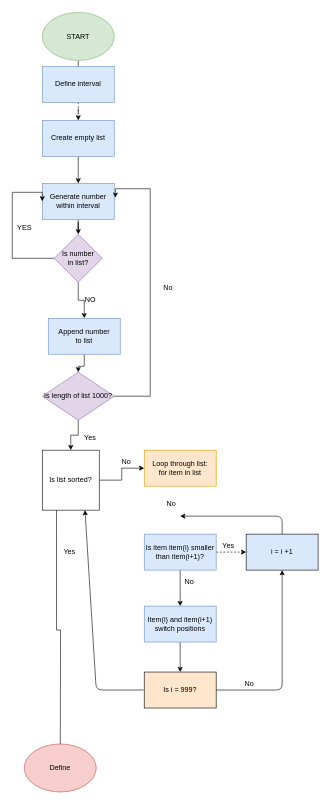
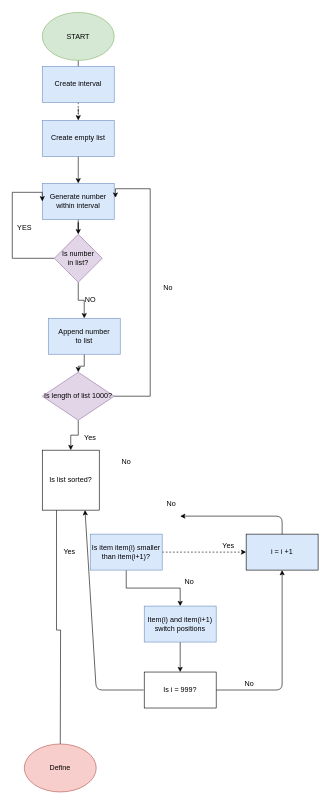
  <mxCell id="0" />
  <mxCell id="1" parent="0" />
  <mxCell id="2" value="" style="edgeStyle=orthogonalEdgeStyle;rounded=0;orthogonalLoop=1;jettySize=auto;html=1;" edge="1" parent="1" source="3"><mxGeometry relative="1" as="geometry"><mxPoint x="130" y="110" as="targetPoint" /></mxGeometry></mxCell>
  <mxCell id="3" value="START" style="ellipse;whiteSpace=wrap;html=1;fillColor=#d5e8d4;strokeColor=#82b366;" vertex="1" parent="1"><mxGeometry x="70" y="20" width="120" height="80" as="geometry" /></mxCell>
  <mxCell id="4" value="" style="edgeStyle=orthogonalEdgeStyle;rounded=0;orthogonalLoop=1;jettySize=auto;html=1;" edge="1" parent="1" source="5" target="7"><mxGeometry relative="1" as="geometry" /></mxCell>
  <mxCell id="5" value="Create empty list" style="whiteSpace=wrap;html=1;fillColor=#dae8fc;strokeColor=#6c8ebf;" vertex="1" parent="1"><mxGeometry x="70" y="200" width="120" height="60" as="geometry" /></mxCell>
  <mxCell id="6" value="" style="edgeStyle=orthogonalEdgeStyle;rounded=0;orthogonalLoop=1;jettySize=auto;html=1;" edge="1" parent="1" source="7" target="10"><mxGeometry relative="1" as="geometry" /></mxCell>
  <mxCell id="7" value="Generate number within interval" style="whiteSpace=wrap;html=1;fillColor=#dae8fc;strokeColor=#6c8ebf;" vertex="1" parent="1"><mxGeometry x="70" y="305" width="120" height="60" as="geometry" /></mxCell>
  <mxCell id="8" value="" style="edgeStyle=orthogonalEdgeStyle;rounded=0;orthogonalLoop=1;jettySize=auto;html=1;" edge="1" parent="1" source="10" target="12"><mxGeometry relative="1" as="geometry" /></mxCell>
  <mxCell id="9" value="" style="edgeStyle=orthogonalEdgeStyle;rounded=0;orthogonalLoop=1;jettySize=auto;html=1;entryX=0;entryY=0.5;entryDx=0;entryDy=0;" edge="1" parent="1" source="10" target="7"><mxGeometry relative="1" as="geometry"><mxPoint x="20" y="280" as="targetPoint" /><Array as="points"><mxPoint x="20" y="430" /><mxPoint x="20" y="320" /></Array></mxGeometry></mxCell>
  <mxCell id="10" value="Is number &lt;br&gt;in list?" style="rhombus;whiteSpace=wrap;html=1;fillColor=#e1d5e7;strokeColor=#9673a6;" vertex="1" parent="1"><mxGeometry x="90" y="390" width="80" height="80" as="geometry" /></mxCell>
  <mxCell id="11" value="" style="edgeStyle=orthogonalEdgeStyle;rounded=0;orthogonalLoop=1;jettySize=auto;html=1;" edge="1" parent="1" source="12" target="22"><mxGeometry relative="1" as="geometry" /></mxCell>
  <mxCell id="12" value="Append number &lt;br&gt;to list" style="whiteSpace=wrap;html=1;fillColor=#dae8fc;strokeColor=#6c8ebf;" vertex="1" parent="1"><mxGeometry x="80" y="530" width="120" height="60" as="geometry" /></mxCell>
  <mxCell id="13" value="NO" style="text;html=1;align=center;verticalAlign=middle;resizable=0;points=[];autosize=1;" vertex="1" parent="1"><mxGeometry x="135" y="490" width="30" height="20" as="geometry" /></mxCell>
  <mxCell id="14" value="YES" style="text;html=1;align=center;verticalAlign=middle;resizable=0;points=[];autosize=1;" vertex="1" parent="1"><mxGeometry x="20" y="370" width="40" height="20" as="geometry" /></mxCell>
  <mxCell id="15" value="" style="edgeStyle=orthogonalEdgeStyle;rounded=0;orthogonalLoop=1;jettySize=auto;html=1;dashed=1;" edge="1" parent="1" source="16" target="5"><mxGeometry relative="1" as="geometry" /></mxCell>
- <mxCell id="16" value="Define interval" style="rounded=0;whiteSpace=wrap;html=1;fillColor=#dae8fc;strokeColor=#6c8ebf;" vertex="1" parent="1"><mxGeometry x="70" y="110" width="120" height="60" as="geometry" /></mxCell>
+ <mxCell id="16" value="Create interval" style="rounded=0;whiteSpace=wrap;html=1;fillColor=#dae8fc;strokeColor=#6c8ebf;" vertex="1" parent="1"><mxGeometry x="70" y="110" width="120" height="60" as="geometry" /></mxCell>
  <mxCell id="17" style="edgeStyle=orthogonalEdgeStyle;rounded=0;orthogonalLoop=1;jettySize=auto;html=1;exitX=1;exitY=0.5;exitDx=0;exitDy=0;entryX=1.017;entryY=0.4;entryDx=0;entryDy=0;entryPerimeter=0;" edge="1" parent="1" target="7"><mxGeometry relative="1" as="geometry"><mxPoint x="250" y="310" as="targetPoint" /><mxPoint x="190" y="660" as="sourcePoint" /><Array as="points"><mxPoint x="250" y="660" /><mxPoint x="250" y="314" /></Array></mxGeometry></mxCell>
  <mxCell id="18" value="No" style="text;html=1;strokeColor=none;fillColor=none;align=center;verticalAlign=middle;whiteSpace=wrap;rounded=0;" vertex="1" parent="1"><mxGeometry x="260" y="470" width="40" height="20" as="geometry" /></mxCell>
- <mxCell id="19" value="Loop through list:&lt;br&gt;for item in list" style="whiteSpace=wrap;html=1;fillColor=#ffe6cc;strokeColor=#d79b00;" vertex="1" parent="1"><mxGeometry x="240" y="750" width="120" height="60" as="geometry" /></mxCell>
  <mxCell id="20" value="Yes" style="text;html=1;strokeColor=none;fillColor=none;align=center;verticalAlign=middle;whiteSpace=wrap;rounded=0;" vertex="1" parent="1"><mxGeometry x="130" y="720" width="40" height="20" as="geometry" /></mxCell>
  <mxCell id="21" value="" style="edgeStyle=orthogonalEdgeStyle;rounded=0;orthogonalLoop=1;jettySize=auto;html=1;" edge="1" parent="1" source="22" target="33"><mxGeometry relative="1" as="geometry" /></mxCell>
  <mxCell id="22" value="&lt;span&gt;Is length of list 1000?&lt;/span&gt;" style="rhombus;whiteSpace=wrap;html=1;fillColor=#e1d5e7;strokeColor=#9673a6;" vertex="1" parent="1"><mxGeometry x="70" y="620" width="120" height="80" as="geometry" /></mxCell>
  <mxCell id="23" value="" style="edgeStyle=orthogonalEdgeStyle;rounded=0;orthogonalLoop=1;jettySize=auto;html=1;" edge="1" parent="1" source="25" target="27"><mxGeometry relative="1" as="geometry" /></mxCell>
  <mxCell id="24" value="" style="edgeStyle=orthogonalEdgeStyle;rounded=0;orthogonalLoop=1;jettySize=auto;html=1;dashed=1;" edge="1" parent="1" source="25" target="28"><mxGeometry relative="1" as="geometry" /></mxCell>
- <mxCell id="25" value="Is item item(i) smaller than item(i+1)?" style="whiteSpace=wrap;html=1;fillColor=#dae8fc;strokeColor=#6c8ebf;" vertex="1" parent="1"><mxGeometry x="240" y="890" width="120" height="60" as="geometry" /></mxCell>
+ <mxCell id="25" value="Is item item(i) smaller than item(i+1)?" style="whiteSpace=wrap;html=1;fillColor=#dae8fc;strokeColor=#6c8ebf;" vertex="1" parent="1"><mxGeometry x="150" y="890" width="120" height="60" as="geometry" /></mxCell>
  <mxCell id="26" value="" style="edgeStyle=orthogonalEdgeStyle;rounded=0;orthogonalLoop=1;jettySize=auto;html=1;" edge="1" parent="1" source="27"><mxGeometry relative="1" as="geometry"><mxPoint x="300" y="1120" as="targetPoint" /></mxGeometry></mxCell>
  <mxCell id="27" value="Item(i) and item(i+1) switch positions" style="whiteSpace=wrap;html=1;fillColor=#dae8fc;strokeColor=#6c8ebf;" vertex="1" parent="1"><mxGeometry x="240" y="1010" width="120" height="60" as="geometry" /></mxCell>
  <mxCell id="28" value="i = i +1" style="rounded=0;whiteSpace=wrap;html=1;fillColor=#dae8fc;" vertex="1" parent="1"><mxGeometry x="410" y="890" width="120" height="60" as="geometry" /></mxCell>
  <mxCell id="29" value="No" style="text;html=1;align=center;verticalAlign=middle;resizable=0;points=[];autosize=1;" vertex="1" parent="1"><mxGeometry x="300" y="960" width="30" height="20" as="geometry" /></mxCell>
  <mxCell id="30" value="Yes" style="text;html=1;align=center;verticalAlign=middle;resizable=0;points=[];autosize=1;" vertex="1" parent="1"><mxGeometry x="360" y="900" width="40" height="20" as="geometry" /></mxCell>
  <mxCell id="31" style="edgeStyle=orthogonalEdgeStyle;rounded=0;orthogonalLoop=1;jettySize=auto;html=1;exitX=0.25;exitY=1;exitDx=0;exitDy=0;" edge="1" parent="1" source="33"><mxGeometry relative="1" as="geometry"><mxPoint x="100" y="1250" as="targetPoint" /></mxGeometry></mxCell>
- <mxCell id="32" value="" style="edgeStyle=orthogonalEdgeStyle;rounded=0;orthogonalLoop=1;jettySize=auto;html=1;" edge="1" parent="1" source="33" target="19"><mxGeometry relative="1" as="geometry" /></mxCell>
  <mxCell id="33" value="Is list sorted?" style="rounded=0;whiteSpace=wrap;html=1;" vertex="1" parent="1"><mxGeometry x="70" y="750" width="95" height="100" as="geometry" /></mxCell>
  <mxCell id="34" value="" style="endArrow=classic;html=1;exitX=0.5;exitY=0;exitDx=0;exitDy=0;" edge="1" parent="1" source="28"><mxGeometry width="50" height="50" relative="1" as="geometry"><mxPoint x="470" y="900" as="sourcePoint" /><mxPoint x="300" y="860" as="targetPoint" /><Array as="points"><mxPoint x="470" y="860" /></Array></mxGeometry></mxCell>
  <mxCell id="35" value="" style="endArrow=classic;html=1;exitX=1;exitY=0.5;exitDx=0;exitDy=0;entryX=0.5;entryY=1;entryDx=0;entryDy=0;" edge="1" parent="1" target="28"><mxGeometry width="50" height="50" relative="1" as="geometry"><mxPoint x="360" y="1150" as="sourcePoint" /><mxPoint x="500" y="1130" as="targetPoint" /><Array as="points"><mxPoint x="470" y="1150" /></Array></mxGeometry></mxCell>
  <mxCell id="36" value="No" style="text;html=1;align=center;verticalAlign=middle;resizable=0;points=[];autosize=1;" vertex="1" parent="1"><mxGeometry x="400" y="1130" width="30" height="20" as="geometry" /></mxCell>
  <mxCell id="37" value="No" style="text;html=1;align=center;verticalAlign=middle;resizable=0;points=[];autosize=1;" vertex="1" parent="1"><mxGeometry x="270" y="830" width="30" height="20" as="geometry" /></mxCell>
  <mxCell id="38" value="No" style="text;html=1;align=center;verticalAlign=middle;resizable=0;points=[];autosize=1;" vertex="1" parent="1"><mxGeometry x="195" y="760" width="30" height="20" as="geometry" /></mxCell>
  <mxCell id="39" value="Yes" style="text;html=1;align=center;verticalAlign=middle;resizable=0;points=[];autosize=1;" vertex="1" parent="1"><mxGeometry x="95" y="910" width="40" height="20" as="geometry" /></mxCell>
- <mxCell id="40" value="Is i = 999?" style="whiteSpace=wrap;html=1;fillColor=#ffe6cc;" vertex="1" parent="1"><mxGeometry x="240" y="1120" width="120" height="60" as="geometry" /></mxCell>
+ <mxCell id="40" value="Is i = 999?" style="whiteSpace=wrap;html=1;" vertex="1" parent="1"><mxGeometry x="240" y="1120" width="120" height="60" as="geometry" /></mxCell>
  <mxCell id="41" value="" style="endArrow=classic;html=1;entryX=0.75;entryY=1;entryDx=0;entryDy=0;" edge="1" parent="1" target="33"><mxGeometry width="50" height="50" relative="1" as="geometry"><mxPoint x="239" y="1150" as="sourcePoint" /><mxPoint x="140" y="1150" as="targetPoint" /><Array as="points"><mxPoint x="160" y="1150" /></Array></mxGeometry></mxCell>
  <mxCell id="42" value="Define" style="ellipse;whiteSpace=wrap;html=1;fillColor=#f8cecc;strokeColor=#b85450;" vertex="1" parent="1"><mxGeometry x="40" y="1240" width="120" height="80" as="geometry" /></mxCell>
